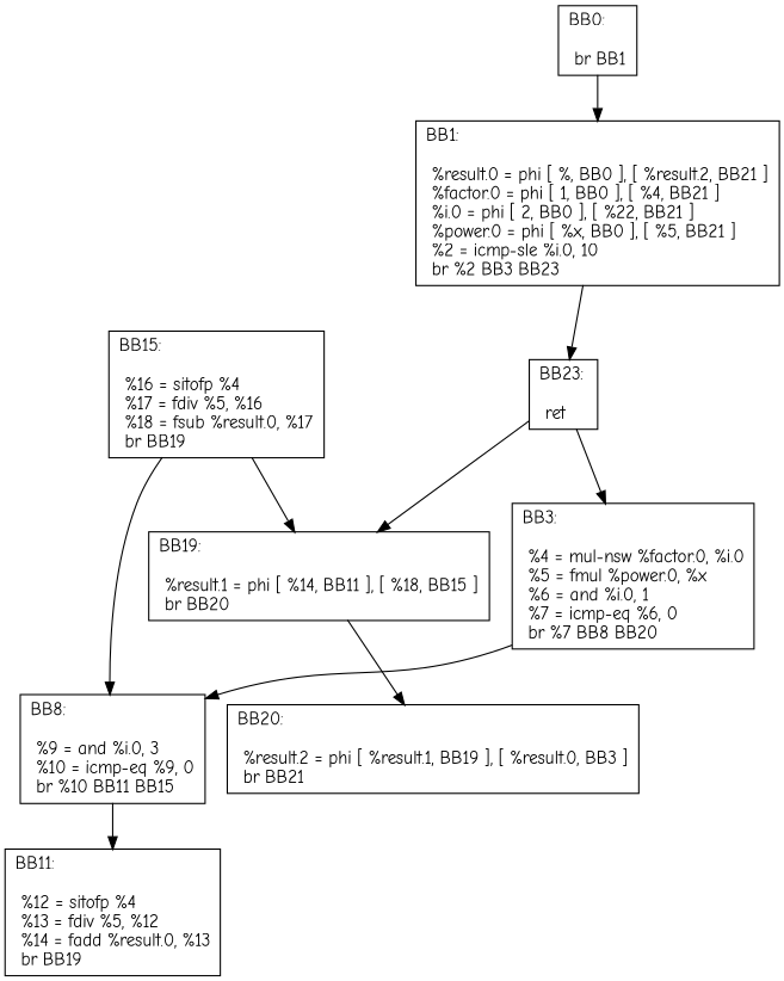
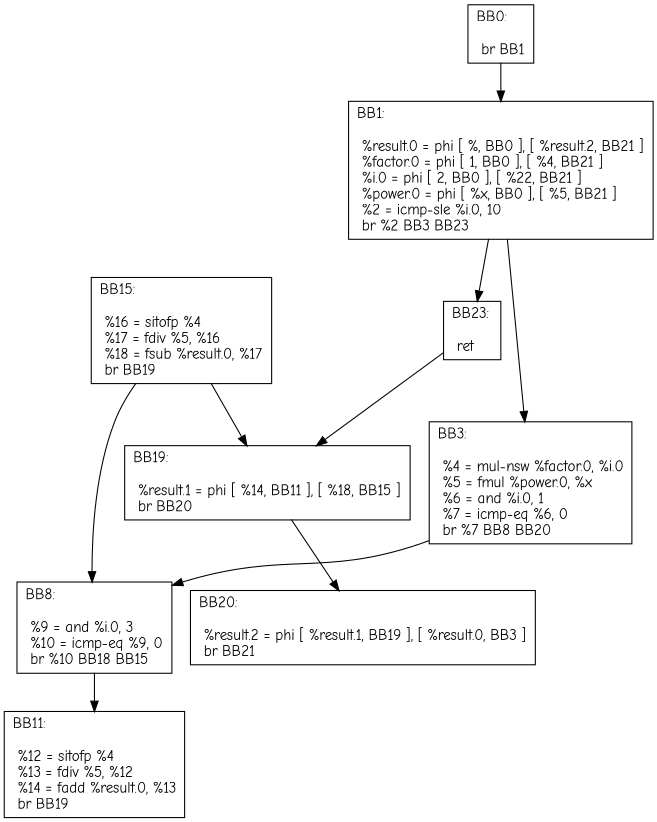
  digraph {
    fontname="Comic Neue"
    node [fontname="Comic Neue" shape=record]
    edge [fontname="Comic Neue"]
    n1 [label="{BB0:\l\l  br  BB1\l}"]
    n2 [label="{BB1:\l\l  %result.0 = phi [  %, BB0 ], [  %result.2, BB21 ]\l %factor.0 = phi [ 1, BB0 ], [  %4, BB21 ]\l %i.0 = phi [ 2, BB0 ], [  %22, BB21 ]\l %power.0 = phi [  %x, BB0 ], [  %5, BB21 ]\l %2 = icmp-sle %i.0,  10\l br %2 BB3 BB23\l}"]
    n3 [label="{BB3:\l\l  %4 = mul-nsw %factor.0,  %i.0\l %5 = fmul %power.0,  %x\l %6 = and %i.0,  1\l %7 = icmp-eq %6,  0\l br %7 BB8 BB20\l}"]
    n4 [label="{BB23:\l\l  ret \l}"]
-   n5 [label="{BB8:\l\l  %9 = and %i.0,  3\l %10 = icmp-eq %9,  0\l br %10 BB11 BB15\l}"]
+   n5 [label="{BB8:\l\l  %9 = and %i.0,  3\l %10 = icmp-eq %9,  0\l br %10 BB18 BB15\l}"]
    n6 [label="{BB19:\l\l  %result.1 = phi [  %14, BB11 ], [  %18, BB15 ]\l br  BB20\l}"]
    n7 [label="{BB11:\l\l  %12 = sitofp %4\l %13 = fdiv %5,  %12\l %14 = fadd %result.0,  %13\l br  BB19\l}"]
    n8 [label="{BB20:\l\l  %result.2 = phi [  %result.1, BB19 ], [  %result.0, BB3 ]\l br  BB21\l}"]
    n9 [label="{BB15:\l\l  %16 = sitofp %4\l %17 = fdiv %5,  %16\l %18 = fsub %result.0,  %17\l br  BB19\l}"]
    n1 -> n2
-   n4 -> n3
+   n2 -> n3
    n2 -> n4
    n3 -> n5
    n4 -> n6
    n5 -> n7
    n6 -> n8
    n9 -> n5
    n9 -> n6
  }
